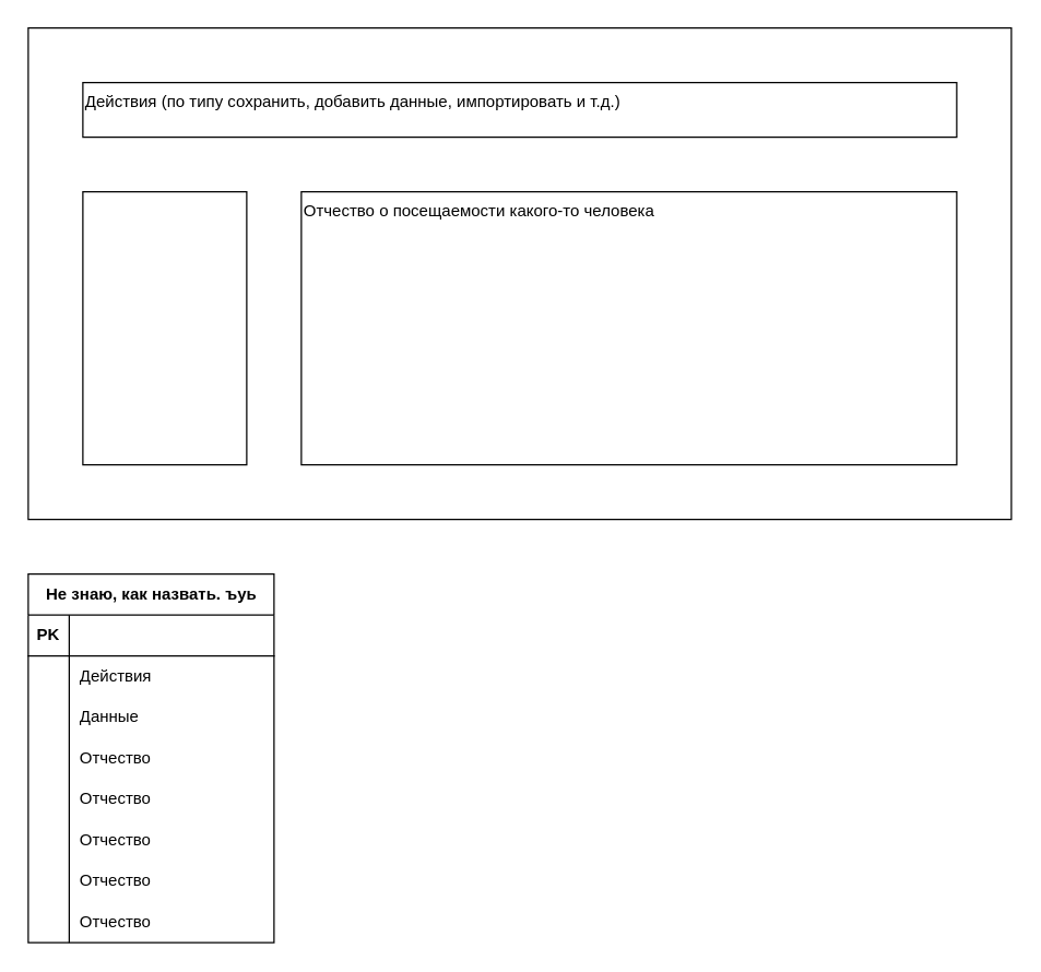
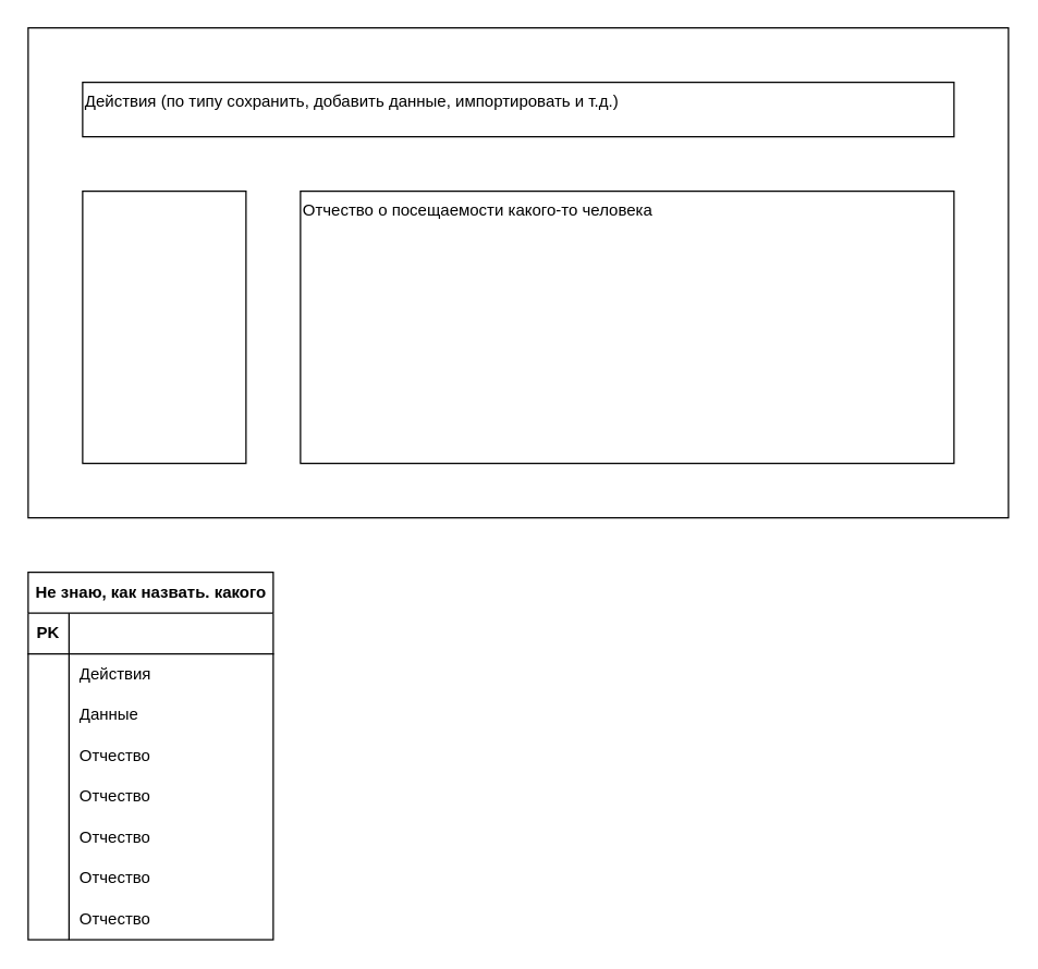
  <mxCell id="0" />
  <mxCell id="1" parent="0" />
- <mxCell id="2" value="Не знаю, как назвать. ъуь" style="shape=table;startSize=30;container=1;collapsible=1;childLayout=tableLayout;fixedRows=1;rowLines=0;fontStyle=1;align=center;resizeLast=1;html=1;swimlaneLine=1;" vertex="1" parent="1"><mxGeometry x="20" y="420" width="180" height="270" as="geometry" /></mxCell>
+ <mxCell id="2" value="Не знаю, как назвать. какого" style="shape=table;startSize=30;container=1;collapsible=1;childLayout=tableLayout;fixedRows=1;rowLines=0;fontStyle=1;align=center;resizeLast=1;html=1;swimlaneLine=1;" vertex="1" parent="1"><mxGeometry x="20" y="420" width="180" height="270" as="geometry" /></mxCell>
  <mxCell id="3" value="" style="shape=tableRow;horizontal=0;startSize=0;swimlaneHead=0;swimlaneBody=0;fillColor=none;collapsible=0;dropTarget=0;points=[[0,0.5],[1,0.5]];portConstraint=eastwest;top=0;left=0;right=0;bottom=1;" vertex="1" parent="2"><mxGeometry y="30" width="180" height="30" as="geometry" /></mxCell>
  <mxCell id="4" value="PK" style="shape=partialRectangle;connectable=0;fillColor=none;top=0;left=0;bottom=0;right=0;fontStyle=1;overflow=hidden;whiteSpace=wrap;html=1;" vertex="1" parent="3"><mxGeometry width="30" height="30" as="geometry"><mxRectangle width="30" height="30" as="alternateBounds" /></mxGeometry></mxCell>
  <mxCell id="5" value="" style="shape=partialRectangle;connectable=0;fillColor=none;top=0;left=0;bottom=0;right=0;align=left;spacingLeft=6;fontStyle=5;overflow=hidden;whiteSpace=wrap;html=1;" vertex="1" parent="3"><mxGeometry x="30" width="150" height="30" as="geometry"><mxRectangle width="150" height="30" as="alternateBounds" /></mxGeometry></mxCell>
  <mxCell id="6" value="" style="shape=tableRow;horizontal=0;startSize=0;swimlaneHead=0;swimlaneBody=0;fillColor=none;collapsible=0;dropTarget=0;points=[[0,0.5],[1,0.5]];portConstraint=eastwest;top=0;left=0;right=0;bottom=0;swimlaneLine=0;" vertex="1" parent="2"><mxGeometry y="60" width="180" height="30" as="geometry" /></mxCell>
  <mxCell id="7" value="" style="shape=partialRectangle;connectable=0;fillColor=none;top=0;left=0;bottom=0;right=0;editable=1;overflow=hidden;whiteSpace=wrap;html=1;" vertex="1" parent="6"><mxGeometry width="30" height="30" as="geometry"><mxRectangle width="30" height="30" as="alternateBounds" /></mxGeometry></mxCell>
  <mxCell id="8" value="Действия" style="shape=partialRectangle;connectable=0;fillColor=none;top=0;left=0;bottom=0;right=0;align=left;spacingLeft=6;overflow=hidden;whiteSpace=wrap;html=1;" vertex="1" parent="6"><mxGeometry x="30" width="150" height="30" as="geometry"><mxRectangle width="150" height="30" as="alternateBounds" /></mxGeometry></mxCell>
  <mxCell id="9" value="" style="shape=tableRow;horizontal=0;startSize=0;swimlaneHead=0;swimlaneBody=0;fillColor=none;collapsible=0;dropTarget=0;points=[[0,0.5],[1,0.5]];portConstraint=eastwest;top=0;left=0;right=0;bottom=0;swimlaneLine=1;" vertex="1" parent="2"><mxGeometry y="90" width="180" height="30" as="geometry" /></mxCell>
  <mxCell id="10" value="" style="shape=partialRectangle;connectable=0;fillColor=none;top=0;left=0;bottom=0;right=0;editable=1;overflow=hidden;whiteSpace=wrap;html=1;" vertex="1" parent="9"><mxGeometry width="30" height="30" as="geometry"><mxRectangle width="30" height="30" as="alternateBounds" /></mxGeometry></mxCell>
  <mxCell id="11" value="Данные" style="shape=partialRectangle;connectable=0;fillColor=none;top=0;left=0;bottom=0;right=0;align=left;spacingLeft=6;overflow=hidden;whiteSpace=wrap;html=1;" vertex="1" parent="9"><mxGeometry x="30" width="150" height="30" as="geometry"><mxRectangle width="150" height="30" as="alternateBounds" /></mxGeometry></mxCell>
  <mxCell id="12" value="" style="shape=tableRow;horizontal=0;startSize=0;swimlaneHead=0;swimlaneBody=0;fillColor=none;collapsible=0;dropTarget=0;points=[[0,0.5],[1,0.5]];portConstraint=eastwest;top=0;left=0;right=0;bottom=0;" vertex="1" parent="2"><mxGeometry y="120" width="180" height="30" as="geometry" /></mxCell>
  <mxCell id="13" value="" style="shape=partialRectangle;connectable=0;fillColor=none;top=0;left=0;bottom=0;right=0;editable=1;overflow=hidden;whiteSpace=wrap;html=1;" vertex="1" parent="12"><mxGeometry width="30" height="30" as="geometry"><mxRectangle width="30" height="30" as="alternateBounds" /></mxGeometry></mxCell>
  <mxCell id="14" value="Отчество" style="shape=partialRectangle;connectable=0;fillColor=none;top=0;left=0;bottom=0;right=0;align=left;spacingLeft=6;overflow=hidden;whiteSpace=wrap;html=1;" vertex="1" parent="12"><mxGeometry x="30" width="150" height="30" as="geometry"><mxRectangle width="150" height="30" as="alternateBounds" /></mxGeometry></mxCell>
  <mxCell id="15" value="" style="shape=tableRow;horizontal=0;startSize=0;swimlaneHead=0;swimlaneBody=0;fillColor=none;collapsible=0;dropTarget=0;points=[[0,0.5],[1,0.5]];portConstraint=eastwest;top=0;left=0;right=0;bottom=0;" vertex="1" parent="2"><mxGeometry y="150" width="180" height="30" as="geometry" /></mxCell>
  <mxCell id="16" value="" style="shape=partialRectangle;connectable=0;fillColor=none;top=0;left=0;bottom=0;right=0;editable=1;overflow=hidden;whiteSpace=wrap;html=1;" vertex="1" parent="15"><mxGeometry width="30" height="30" as="geometry"><mxRectangle width="30" height="30" as="alternateBounds" /></mxGeometry></mxCell>
  <mxCell id="17" value="Отчество" style="shape=partialRectangle;connectable=0;fillColor=none;top=0;left=0;bottom=0;right=0;align=left;spacingLeft=6;overflow=hidden;whiteSpace=wrap;html=1;" vertex="1" parent="15"><mxGeometry x="30" width="150" height="30" as="geometry"><mxRectangle width="150" height="30" as="alternateBounds" /></mxGeometry></mxCell>
  <mxCell id="18" value="" style="shape=tableRow;horizontal=0;startSize=0;swimlaneHead=0;swimlaneBody=0;fillColor=none;collapsible=0;dropTarget=0;points=[[0,0.5],[1,0.5]];portConstraint=eastwest;top=0;left=0;right=0;bottom=0;" vertex="1" parent="2"><mxGeometry y="180" width="180" height="30" as="geometry" /></mxCell>
  <mxCell id="19" value="" style="shape=partialRectangle;connectable=0;fillColor=none;top=0;left=0;bottom=0;right=0;editable=1;overflow=hidden;whiteSpace=wrap;html=1;" vertex="1" parent="18"><mxGeometry width="30" height="30" as="geometry"><mxRectangle width="30" height="30" as="alternateBounds" /></mxGeometry></mxCell>
  <mxCell id="20" value="Отчество" style="shape=partialRectangle;connectable=0;fillColor=none;top=0;left=0;bottom=0;right=0;align=left;spacingLeft=6;overflow=hidden;whiteSpace=wrap;html=1;" vertex="1" parent="18"><mxGeometry x="30" width="150" height="30" as="geometry"><mxRectangle width="150" height="30" as="alternateBounds" /></mxGeometry></mxCell>
  <mxCell id="21" value="" style="shape=tableRow;horizontal=0;startSize=0;swimlaneHead=0;swimlaneBody=0;fillColor=none;collapsible=0;dropTarget=0;points=[[0,0.5],[1,0.5]];portConstraint=eastwest;top=0;left=0;right=0;bottom=0;" vertex="1" parent="2"><mxGeometry y="210" width="180" height="30" as="geometry" /></mxCell>
  <mxCell id="22" value="" style="shape=partialRectangle;connectable=0;fillColor=none;top=0;left=0;bottom=0;right=0;editable=1;overflow=hidden;whiteSpace=wrap;html=1;" vertex="1" parent="21"><mxGeometry width="30" height="30" as="geometry"><mxRectangle width="30" height="30" as="alternateBounds" /></mxGeometry></mxCell>
  <mxCell id="23" value="Отчество" style="shape=partialRectangle;connectable=0;fillColor=none;top=0;left=0;bottom=0;right=0;align=left;spacingLeft=6;overflow=hidden;whiteSpace=wrap;html=1;" vertex="1" parent="21"><mxGeometry x="30" width="150" height="30" as="geometry"><mxRectangle width="150" height="30" as="alternateBounds" /></mxGeometry></mxCell>
  <mxCell id="24" value="" style="shape=tableRow;horizontal=0;startSize=0;swimlaneHead=0;swimlaneBody=0;fillColor=none;collapsible=0;dropTarget=0;points=[[0,0.5],[1,0.5]];portConstraint=eastwest;top=0;left=0;right=0;bottom=0;" vertex="1" parent="2"><mxGeometry y="240" width="180" height="30" as="geometry" /></mxCell>
  <mxCell id="25" value="" style="shape=partialRectangle;connectable=0;fillColor=none;top=0;left=0;bottom=0;right=0;editable=1;overflow=hidden;whiteSpace=wrap;html=1;" vertex="1" parent="24"><mxGeometry width="30" height="30" as="geometry"><mxRectangle width="30" height="30" as="alternateBounds" /></mxGeometry></mxCell>
  <mxCell id="26" value="Отчество" style="shape=partialRectangle;connectable=0;fillColor=none;top=0;left=0;bottom=0;right=0;align=left;spacingLeft=6;overflow=hidden;whiteSpace=wrap;html=1;" vertex="1" parent="24"><mxGeometry x="30" width="150" height="30" as="geometry"><mxRectangle width="150" height="30" as="alternateBounds" /></mxGeometry></mxCell>
  <mxCell id="27" value="" style="rounded=0;whiteSpace=wrap;html=1;" vertex="1" parent="1"><mxGeometry x="20" y="20" width="720" height="360" as="geometry" /></mxCell>
  <mxCell id="28" value="" style="rounded=0;whiteSpace=wrap;html=1;" vertex="1" parent="1"><mxGeometry x="220" y="140" width="480" height="200" as="geometry" /></mxCell>
  <mxCell id="29" value="" style="rounded=0;whiteSpace=wrap;html=1;" vertex="1" parent="1"><mxGeometry x="60" y="60" width="640" height="40" as="geometry" /></mxCell>
  <mxCell id="30" value="" style="rounded=0;whiteSpace=wrap;html=1;" vertex="1" parent="1"><mxGeometry x="60" y="140" width="120" height="200" as="geometry" /></mxCell>
  <mxCell id="31" value="Отчество о посещаемости какого-то человека" style="text;html=1;align=left;verticalAlign=top;whiteSpace=wrap;rounded=0;" vertex="1" parent="1"><mxGeometry x="220" y="140" width="480" height="200" as="geometry" /></mxCell>
  <mxCell id="32" value="Действия (по типу сохранить, добавить данные, импортировать и т.д.)" style="text;html=1;align=left;verticalAlign=top;whiteSpace=wrap;rounded=0;horizontal=1;" vertex="1" parent="1"><mxGeometry x="60" y="60" width="640" height="40" as="geometry" /></mxCell>
